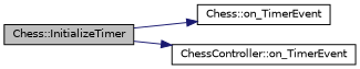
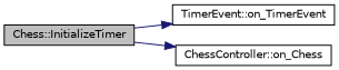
  digraph {
    rankdir=LR
    node [color=black fontname=Helvetica fontsize=10 shape=record]
    edge [color=midnightblue fontname=Helvetica fontsize=10 labelfontname=Helvetica labelfontsize=10 style=solid]
    n1 [fillcolor=grey75 fontcolor=black height=0.2 label="Chess::InitializeTimer" style=filled width=0.4]
-   n2 [height=0.2 label="Chess::on_TimerEvent" width=0.4]
-   n3 [height=0.2 label="ChessController::on_TimerEvent" width=0.4]
+   n2 [height=0.2 label="TimerEvent::on_TimerEvent" width=0.4]
+   n3 [height=0.2 label="ChessController::on_Chess" width=0.4]
    n1 -> n2
    n1 -> n3
  }
